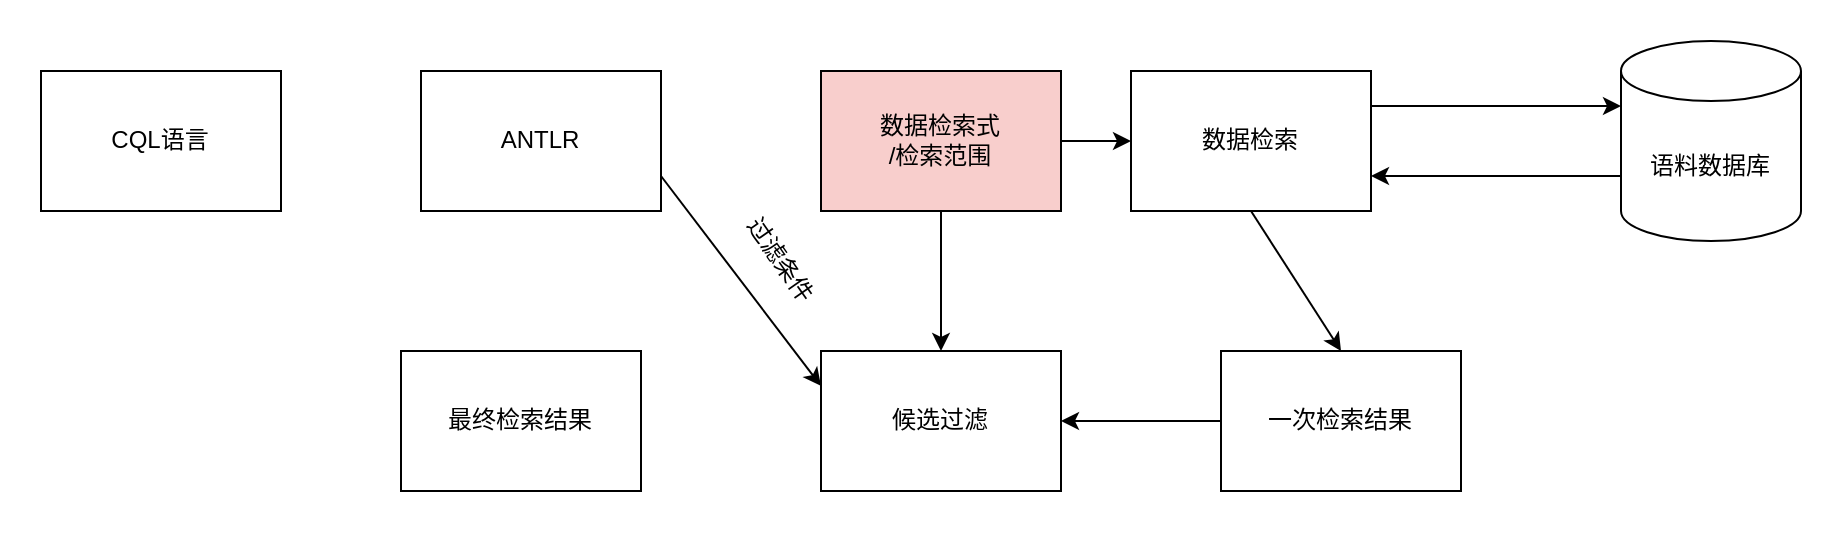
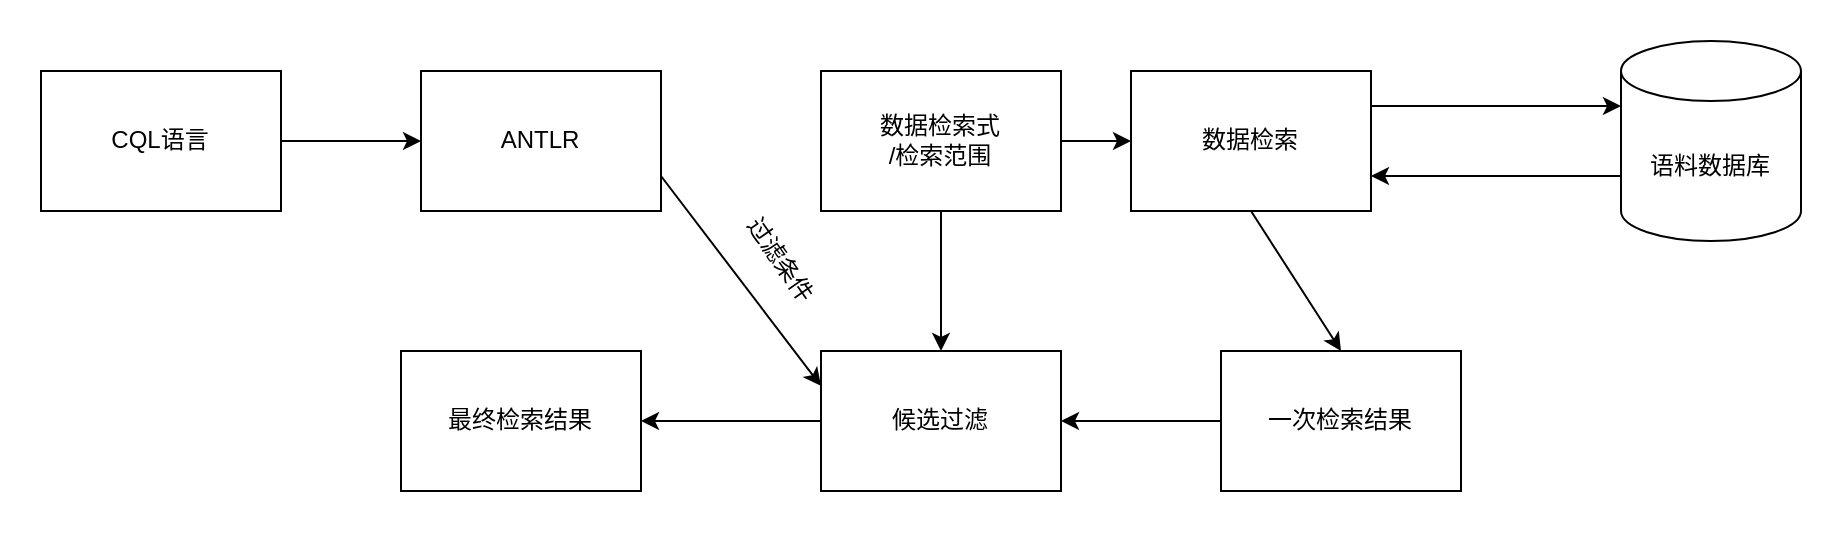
  <mxCell id="0" style=";html=1;" />
  <mxCell id="1" style=";html=1;" parent="0" />
  <mxCell id="2" value="CQL语言" style="rounded=0;whiteSpace=wrap;html=1;" parent="1" vertex="1"><mxGeometry x="20" y="35" width="120" height="70" as="geometry" /></mxCell>
  <mxCell id="3" value="ANTLR" style="rounded=0;whiteSpace=wrap;html=1;" parent="1" vertex="1"><mxGeometry x="210" y="35" width="120" height="70" as="geometry" /></mxCell>
  <mxCell id="4" value="" style="edgeStyle=orthogonalEdgeStyle;rounded=0;orthogonalLoop=1;jettySize=auto;html=1;" parent="1" source="5" target="6" edge="1"><mxGeometry relative="1" as="geometry" /></mxCell>
- <mxCell id="5" value="数据检索式&lt;br&gt;/检索范围" style="rounded=0;whiteSpace=wrap;html=1;fillColor=#f8cecc;" parent="1" vertex="1"><mxGeometry x="410" y="35" width="120" height="70" as="geometry" /></mxCell>
+ <mxCell id="5" value="数据检索式&lt;br&gt;/检索范围" style="rounded=0;whiteSpace=wrap;html=1;" parent="1" vertex="1"><mxGeometry x="410" y="35" width="120" height="70" as="geometry" /></mxCell>
  <mxCell id="6" value="候选过滤" style="rounded=0;whiteSpace=wrap;html=1;" parent="1" vertex="1"><mxGeometry x="410" y="175" width="120" height="70" as="geometry" /></mxCell>
+ <mxCell id="7" value="" style="endArrow=classic;html=1;rounded=0;exitX=1;exitY=0.5;exitDx=0;exitDy=0;entryX=0;entryY=0.5;entryDx=0;entryDy=0;" parent="1" source="2" target="3" edge="1"><mxGeometry width="50" height="50" relative="1" as="geometry"><mxPoint x="170" y="285" as="sourcePoint" /><mxPoint x="220" y="235" as="targetPoint" /></mxGeometry></mxCell>
  <mxCell id="8" value="语料数据库" style="shape=cylinder3;whiteSpace=wrap;html=1;boundedLbl=1;backgroundOutline=1;size=15;" parent="1" vertex="1"><mxGeometry x="810" y="20" width="90" height="100" as="geometry" /></mxCell>
  <mxCell id="9" value="数据检索" style="rounded=0;whiteSpace=wrap;html=1;" parent="1" vertex="1"><mxGeometry x="565" y="35" width="120" height="70" as="geometry" /></mxCell>
  <mxCell id="10" value="最终检索结果" style="rounded=0;whiteSpace=wrap;html=1;" parent="1" vertex="1"><mxGeometry x="200" y="175" width="120" height="70" as="geometry" /></mxCell>
  <mxCell id="11" value="" style="endArrow=classic;html=1;rounded=0;exitX=1;exitY=0.5;exitDx=0;exitDy=0;" parent="1" source="5" target="9" edge="1"><mxGeometry width="50" height="50" relative="1" as="geometry"><mxPoint x="540" y="75" as="sourcePoint" /><mxPoint x="420" y="85" as="targetPoint" /></mxGeometry></mxCell>
  <mxCell id="12" value="" style="endArrow=classic;html=1;rounded=0;entryX=0;entryY=0;entryDx=0;entryDy=32.5;entryPerimeter=0;exitX=1;exitY=0.25;exitDx=0;exitDy=0;" parent="1" source="9" target="8" edge="1"><mxGeometry width="50" height="50" relative="1" as="geometry"><mxPoint x="720" y="75" as="sourcePoint" /><mxPoint x="620" y="85" as="targetPoint" /></mxGeometry></mxCell>
  <mxCell id="13" value="一次检索结果" style="rounded=0;whiteSpace=wrap;html=1;" parent="1" vertex="1"><mxGeometry x="610" y="175" width="120" height="70" as="geometry" /></mxCell>
  <mxCell id="14" value="" style="endArrow=classic;html=1;rounded=0;entryX=1;entryY=0.5;entryDx=0;entryDy=0;exitX=0;exitY=0.5;exitDx=0;exitDy=0;" parent="1" source="13" target="6" edge="1"><mxGeometry width="50" height="50" relative="1" as="geometry"><mxPoint x="540" y="85" as="sourcePoint" /><mxPoint x="620" y="85" as="targetPoint" /></mxGeometry></mxCell>
+ <mxCell id="15" value="" style="endArrow=classic;html=1;rounded=0;exitX=0;exitY=0.5;exitDx=0;exitDy=0;entryX=1;entryY=0.5;entryDx=0;entryDy=0;" parent="1" source="6" target="10" edge="1"><mxGeometry width="50" height="50" relative="1" as="geometry"><mxPoint x="540" y="85" as="sourcePoint" /><mxPoint x="620" y="85" as="targetPoint" /></mxGeometry></mxCell>
  <mxCell id="16" value="" style="endArrow=classic;html=1;rounded=0;entryX=0;entryY=0.25;entryDx=0;entryDy=0;exitX=1;exitY=0.75;exitDx=0;exitDy=0;" parent="1" source="3" target="6" edge="1"><mxGeometry width="50" height="50" relative="1" as="geometry"><mxPoint x="330" y="85" as="sourcePoint" /><mxPoint x="420" y="85" as="targetPoint" /></mxGeometry></mxCell>
  <mxCell id="17" value="" style="endArrow=classic;html=1;rounded=0;entryX=1;entryY=0.75;entryDx=0;entryDy=0;exitX=0;exitY=0;exitDx=0;exitDy=67.5;exitPerimeter=0;" parent="1" source="8" target="9" edge="1"><mxGeometry width="50" height="50" relative="1" as="geometry"><mxPoint x="740" y="85" as="sourcePoint" /><mxPoint x="820" y="85" as="targetPoint" /></mxGeometry></mxCell>
  <mxCell id="18" value="" style="endArrow=classic;html=1;rounded=0;exitX=0.5;exitY=1;exitDx=0;exitDy=0;entryX=0.5;entryY=0;entryDx=0;entryDy=0;" parent="1" source="9" target="13" edge="1"><mxGeometry width="50" height="50" relative="1" as="geometry"><mxPoint x="540" y="85" as="sourcePoint" /><mxPoint x="620" y="85" as="targetPoint" /></mxGeometry></mxCell>
  <mxCell id="19" value="过滤条件" style="text;html=1;strokeColor=none;fillColor=none;align=center;verticalAlign=middle;whiteSpace=wrap;rounded=0;rotation=55;" parent="1" vertex="1"><mxGeometry x="360" y="115" width="60" height="30" as="geometry" /></mxCell>
